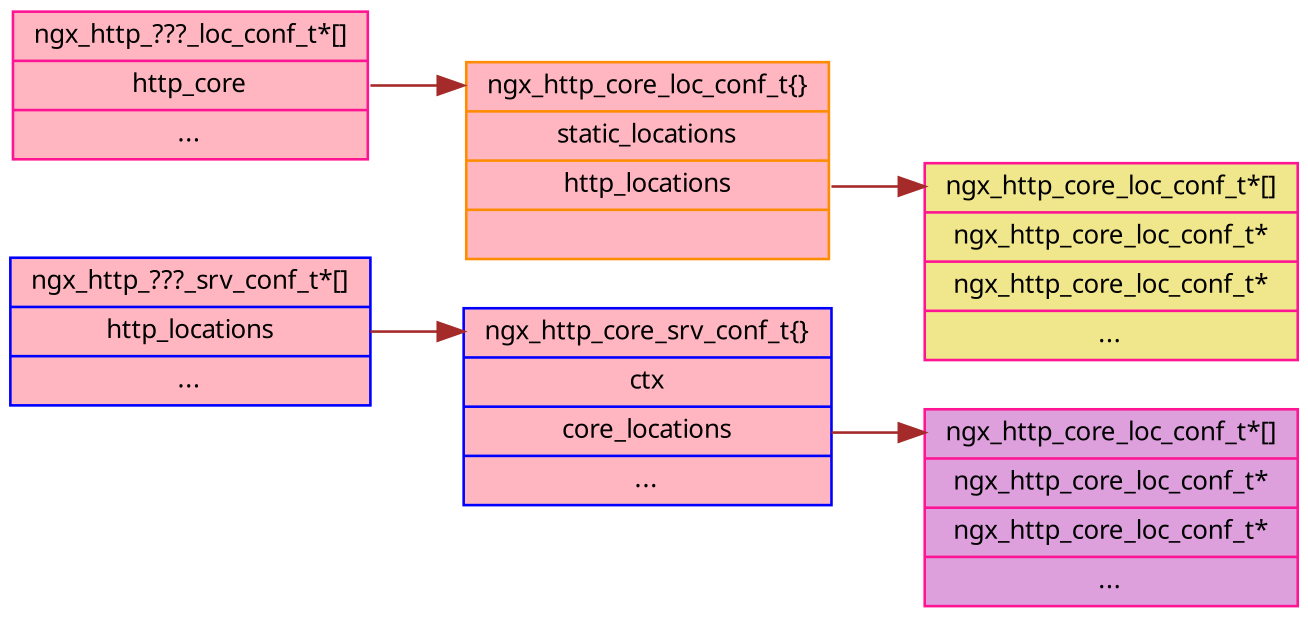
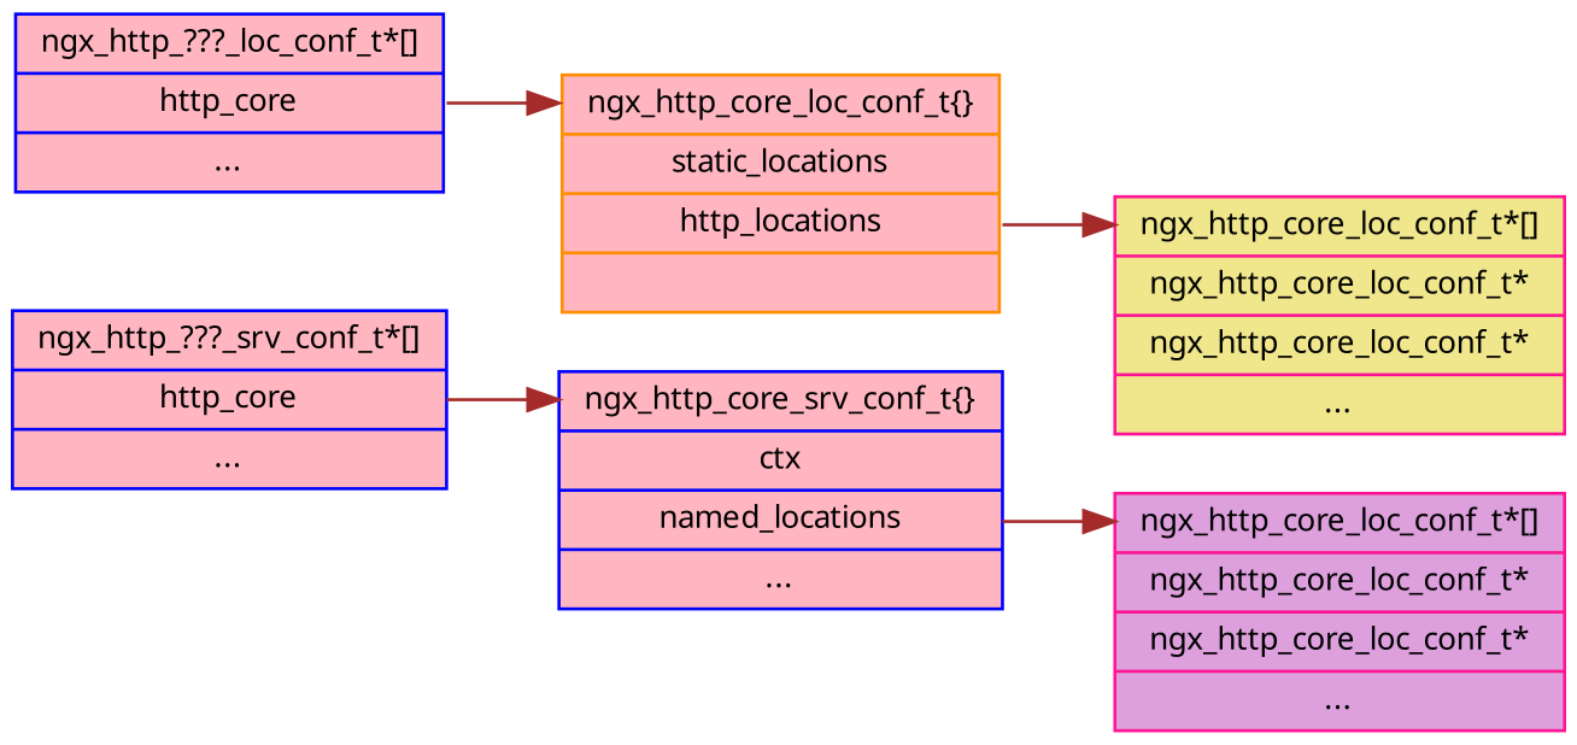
  digraph {
    rankdir=LR
    node [color=deeppink fillcolor=lightpink fontname=Verdana fontsize=10 shape=record style=filled]
    edge [color=brown fontname=Verdana fontsize=10 headport=head tailport=core]
-   n1 [color=blue label="<head>ngx_http_???_srv_conf_t*\[\]|<core>http_locations|..."]
-   n2 [color=blue label="<head>ngx_http_core_srv_conf_t\{\}|<ctx>ctx|<named>core_locations|..."]
-   n3 [label="<head>ngx_http_???_loc_conf_t*\[\]|<core>http_core|..."]
+   n1 [color=blue label="<head>ngx_http_???_srv_conf_t*\[\]|<core>http_core|..."]
+   n2 [color=blue label="<head>ngx_http_core_srv_conf_t\{\}|<ctx>ctx|<named>named_locations|..."]
+   n3 [color=blue label="<head>ngx_http_???_loc_conf_t*\[\]|<core>http_core|..."]
    n4 [color=darkorange label="<head>ngx_http_core_loc_conf_t\{\}|<static>static_locations|<regex>http_locations|"]
    n5 [fillcolor=plum label="<head>ngx_http_core_loc_conf_t*\[\]|<n1>ngx_http_core_loc_conf_t*|<n2>ngx_http_core_loc_conf_t*|..."]
    n6 [fillcolor=khaki label="<head>ngx_http_core_loc_conf_t*\[\]|<n1>ngx_http_core_loc_conf_t*|<n2>ngx_http_core_loc_conf_t*|..."]
    n1 -> n2
    n2 -> n5 [tailport=named]
    n3 -> n4
    n4 -> n6 [tailport=regex]
  }
